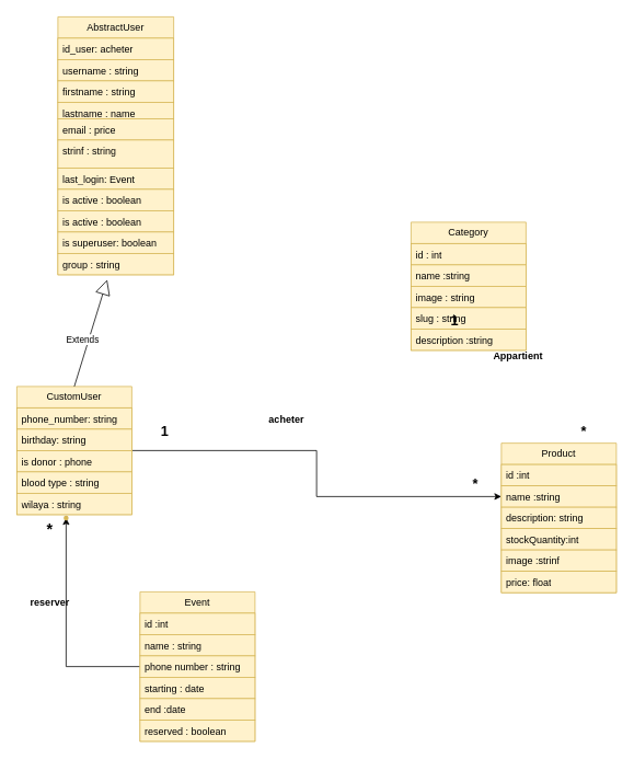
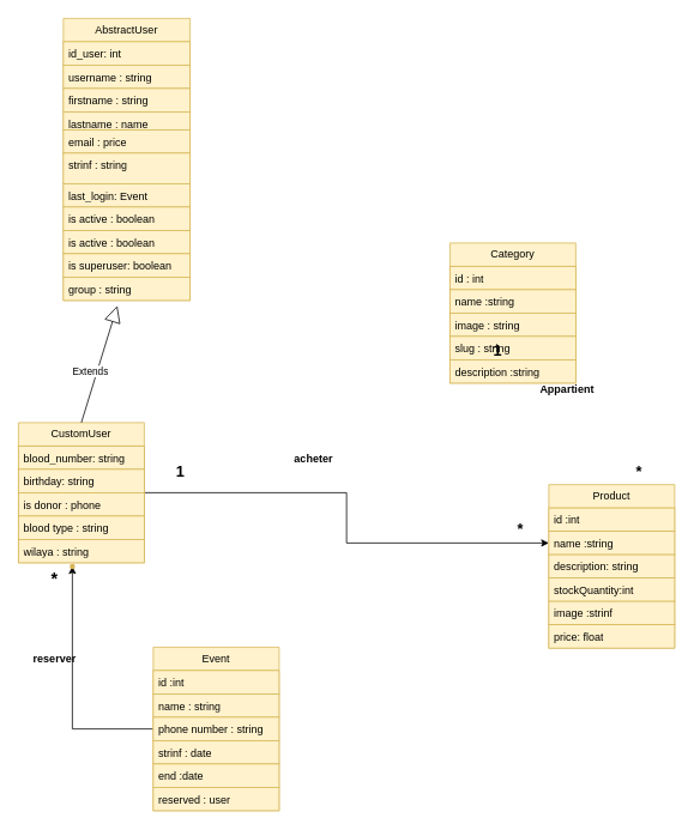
  <mxCell id="0" />
  <mxCell id="1" parent="0" />
  <mxCell id="2" value="AbstractUser" style="swimlane;fontStyle=0;childLayout=stackLayout;horizontal=1;startSize=26;fillColor=#fff2cc;horizontalStack=0;resizeParent=1;resizeParentMax=0;resizeLast=0;collapsible=1;marginBottom=0;whiteSpace=wrap;html=1;strokeColor=#d6b656;" parent="1" vertex="1"><mxGeometry x="70" y="20" width="141" height="314" as="geometry" /></mxCell>
- <mxCell id="3" value="id_user: acheter" style="text;strokeColor=#d6b656;fillColor=#fff2cc;align=left;verticalAlign=top;spacingLeft=4;spacingRight=4;overflow=hidden;rotatable=0;points=[[0,0.5],[1,0.5]];portConstraint=eastwest;whiteSpace=wrap;html=1;" parent="2" vertex="1"><mxGeometry y="26" width="141" height="26" as="geometry" /></mxCell>
+ <mxCell id="3" value="id_user: int" style="text;strokeColor=#d6b656;fillColor=#fff2cc;align=left;verticalAlign=top;spacingLeft=4;spacingRight=4;overflow=hidden;rotatable=0;points=[[0,0.5],[1,0.5]];portConstraint=eastwest;whiteSpace=wrap;html=1;" parent="2" vertex="1"><mxGeometry y="26" width="141" height="26" as="geometry" /></mxCell>
  <mxCell id="4" value="username : string" style="text;strokeColor=#d6b656;fillColor=#fff2cc;align=left;verticalAlign=top;spacingLeft=4;spacingRight=4;overflow=hidden;rotatable=0;points=[[0,0.5],[1,0.5]];portConstraint=eastwest;whiteSpace=wrap;html=1;" parent="2" vertex="1"><mxGeometry y="52" width="141" height="26" as="geometry" /></mxCell>
  <mxCell id="5" value="firstname : string" style="text;strokeColor=#d6b656;fillColor=#fff2cc;align=left;verticalAlign=top;spacingLeft=4;spacingRight=4;overflow=hidden;rotatable=0;points=[[0,0.5],[1,0.5]];portConstraint=eastwest;whiteSpace=wrap;html=1;" parent="2" vertex="1"><mxGeometry y="78" width="141" height="26" as="geometry" /></mxCell>
  <mxCell id="6" value="lastname : name" style="text;strokeColor=#d6b656;fillColor=#fff2cc;align=left;verticalAlign=top;spacingLeft=4;spacingRight=4;overflow=hidden;rotatable=0;points=[[0,0.5],[1,0.5]];portConstraint=eastwest;whiteSpace=wrap;html=1;" parent="2" vertex="1"><mxGeometry y="104" width="141" height="20" as="geometry" /></mxCell>
  <mxCell id="7" value="email : price&lt;div&gt;&lt;br&gt;&lt;/div&gt;" style="text;strokeColor=#d6b656;fillColor=#fff2cc;align=left;verticalAlign=top;spacingLeft=4;spacingRight=4;overflow=hidden;rotatable=0;points=[[0,0.5],[1,0.5]];portConstraint=eastwest;whiteSpace=wrap;html=1;" parent="2" vertex="1"><mxGeometry y="124" width="141" height="26" as="geometry" /></mxCell>
  <mxCell id="8" value="&lt;div&gt;strinf : string&lt;/div&gt;" style="text;strokeColor=#d6b656;fillColor=#fff2cc;align=left;verticalAlign=top;spacingLeft=4;spacingRight=4;overflow=hidden;rotatable=0;points=[[0,0.5],[1,0.5]];portConstraint=eastwest;whiteSpace=wrap;html=1;" parent="2" vertex="1"><mxGeometry y="150" width="141" height="34" as="geometry" /></mxCell>
  <mxCell id="9" value="last_login: Event" style="text;strokeColor=#d6b656;fillColor=#fff2cc;align=left;verticalAlign=top;spacingLeft=4;spacingRight=4;overflow=hidden;rotatable=0;points=[[0,0.5],[1,0.5]];portConstraint=eastwest;whiteSpace=wrap;html=1;" parent="2" vertex="1"><mxGeometry y="184" width="141" height="26" as="geometry" /></mxCell>
  <mxCell id="10" value="is active : boolean" style="text;strokeColor=#d6b656;fillColor=#fff2cc;align=left;verticalAlign=top;spacingLeft=4;spacingRight=4;overflow=hidden;rotatable=0;points=[[0,0.5],[1,0.5]];portConstraint=eastwest;whiteSpace=wrap;html=1;" parent="2" vertex="1"><mxGeometry y="210" width="141" height="26" as="geometry" /></mxCell>
  <mxCell id="11" value="is active : boolean" style="text;strokeColor=#d6b656;fillColor=#fff2cc;align=left;verticalAlign=top;spacingLeft=4;spacingRight=4;overflow=hidden;rotatable=0;points=[[0,0.5],[1,0.5]];portConstraint=eastwest;whiteSpace=wrap;html=1;" parent="2" vertex="1"><mxGeometry y="236" width="141" height="26" as="geometry" /></mxCell>
  <mxCell id="12" value="is superuser: boolean" style="text;strokeColor=#d6b656;fillColor=#fff2cc;align=left;verticalAlign=top;spacingLeft=4;spacingRight=4;overflow=hidden;rotatable=0;points=[[0,0.5],[1,0.5]];portConstraint=eastwest;whiteSpace=wrap;html=1;" parent="2" vertex="1"><mxGeometry y="262" width="141" height="26" as="geometry" /></mxCell>
  <mxCell id="13" value="&lt;div&gt;group : string&lt;/div&gt;" style="text;strokeColor=#d6b656;fillColor=#fff2cc;align=left;verticalAlign=top;spacingLeft=4;spacingRight=4;overflow=hidden;rotatable=0;points=[[0,0.5],[1,0.5]];portConstraint=eastwest;whiteSpace=wrap;html=1;" parent="2" vertex="1"><mxGeometry y="288" width="141" height="26" as="geometry" /></mxCell>
  <mxCell id="14" style="edgeStyle=orthogonalEdgeStyle;rounded=0;orthogonalLoop=1;jettySize=auto;html=1;entryX=0;entryY=0.5;entryDx=0;entryDy=0;" parent="1" source="15" target="35" edge="1"><mxGeometry relative="1" as="geometry" /></mxCell>
  <mxCell id="15" value="CustomUser" style="swimlane;fontStyle=0;childLayout=stackLayout;horizontal=1;startSize=26;fillColor=#fff2cc;horizontalStack=0;resizeParent=1;resizeParentMax=0;resizeLast=0;collapsible=1;marginBottom=0;whiteSpace=wrap;html=1;strokeColor=#d6b656;" parent="1" vertex="1"><mxGeometry x="20" y="470" width="140" height="156" as="geometry" /></mxCell>
- <mxCell id="16" value="phone_number: string" style="text;strokeColor=#d6b656;fillColor=#fff2cc;align=left;verticalAlign=top;spacingLeft=4;spacingRight=4;overflow=hidden;rotatable=0;points=[[0,0.5],[1,0.5]];portConstraint=eastwest;whiteSpace=wrap;html=1;" parent="15" vertex="1"><mxGeometry y="26" width="140" height="26" as="geometry" /></mxCell>
+ <mxCell id="16" value="blood_number: string" style="text;strokeColor=#d6b656;fillColor=#fff2cc;align=left;verticalAlign=top;spacingLeft=4;spacingRight=4;overflow=hidden;rotatable=0;points=[[0,0.5],[1,0.5]];portConstraint=eastwest;whiteSpace=wrap;html=1;" parent="15" vertex="1"><mxGeometry y="26" width="140" height="26" as="geometry" /></mxCell>
  <mxCell id="17" value="birthday: string" style="text;strokeColor=#d6b656;fillColor=#fff2cc;align=left;verticalAlign=top;spacingLeft=4;spacingRight=4;overflow=hidden;rotatable=0;points=[[0,0.5],[1,0.5]];portConstraint=eastwest;whiteSpace=wrap;html=1;" parent="15" vertex="1"><mxGeometry y="52" width="140" height="26" as="geometry" /></mxCell>
  <mxCell id="18" value="is donor : phone" style="text;strokeColor=#d6b656;fillColor=#fff2cc;align=left;verticalAlign=top;spacingLeft=4;spacingRight=4;overflow=hidden;rotatable=0;points=[[0,0.5],[1,0.5]];portConstraint=eastwest;whiteSpace=wrap;html=1;" parent="15" vertex="1"><mxGeometry y="78" width="140" height="26" as="geometry" /></mxCell>
  <mxCell id="19" value="blood type : string" style="text;strokeColor=#d6b656;fillColor=#fff2cc;align=left;verticalAlign=top;spacingLeft=4;spacingRight=4;overflow=hidden;rotatable=0;points=[[0,0.5],[1,0.5]];portConstraint=eastwest;whiteSpace=wrap;html=1;" parent="15" vertex="1"><mxGeometry y="104" width="140" height="26" as="geometry" /></mxCell>
  <mxCell id="20" value="wilaya : string" style="text;strokeColor=#d6b656;fillColor=#fff2cc;align=left;verticalAlign=top;spacingLeft=4;spacingRight=4;overflow=hidden;rotatable=0;points=[[0,0.5],[1,0.5]];portConstraint=eastwest;whiteSpace=wrap;html=1;" parent="15" vertex="1"><mxGeometry y="130" width="140" height="26" as="geometry" /></mxCell>
  <mxCell id="21" value="Extends" style="endArrow=block;endSize=16;endFill=0;html=1;rounded=0;exitX=0.5;exitY=0;exitDx=0;exitDy=0;" parent="1" source="15" edge="1"><mxGeometry x="-0.166" y="7" width="160" relative="1" as="geometry"><mxPoint x="180" y="478" as="sourcePoint" /><mxPoint x="130" y="340" as="targetPoint" /><Array as="points" /><mxPoint as="offset" /></mxGeometry></mxCell>
  <mxCell id="22" value="" style="edgeStyle=orthogonalEdgeStyle;rounded=0;orthogonalLoop=1;jettySize=auto;html=1;" parent="1" source="23" target="30" edge="1"><mxGeometry relative="1" as="geometry" /></mxCell>
  <mxCell id="23" value="Event" style="swimlane;fontStyle=0;childLayout=stackLayout;horizontal=1;startSize=26;fillColor=#fff2cc;horizontalStack=0;resizeParent=1;resizeParentMax=0;resizeLast=0;collapsible=1;marginBottom=0;whiteSpace=wrap;html=1;strokeColor=#d6b656;" parent="1" vertex="1"><mxGeometry x="170" y="720" width="140" height="182" as="geometry" /></mxCell>
  <mxCell id="24" value="id :int&lt;div&gt;&lt;br&gt;&lt;/div&gt;" style="text;strokeColor=#d6b656;fillColor=#fff2cc;align=left;verticalAlign=top;spacingLeft=4;spacingRight=4;overflow=hidden;rotatable=0;points=[[0,0.5],[1,0.5]];portConstraint=eastwest;whiteSpace=wrap;html=1;" parent="23" vertex="1"><mxGeometry y="26" width="140" height="26" as="geometry" /></mxCell>
  <mxCell id="25" value="name : string" style="text;strokeColor=#d6b656;fillColor=#fff2cc;align=left;verticalAlign=top;spacingLeft=4;spacingRight=4;overflow=hidden;rotatable=0;points=[[0,0.5],[1,0.5]];portConstraint=eastwest;whiteSpace=wrap;html=1;" parent="23" vertex="1"><mxGeometry y="52" width="140" height="26" as="geometry" /></mxCell>
  <mxCell id="26" value="phone number : string" style="text;strokeColor=#d6b656;fillColor=#fff2cc;align=left;verticalAlign=top;spacingLeft=4;spacingRight=4;overflow=hidden;rotatable=0;points=[[0,0.5],[1,0.5]];portConstraint=eastwest;whiteSpace=wrap;html=1;" parent="23" vertex="1"><mxGeometry y="78" width="140" height="26" as="geometry" /></mxCell>
- <mxCell id="27" value="starting : date" style="text;strokeColor=#d6b656;fillColor=#fff2cc;align=left;verticalAlign=top;spacingLeft=4;spacingRight=4;overflow=hidden;rotatable=0;points=[[0,0.5],[1,0.5]];portConstraint=eastwest;whiteSpace=wrap;html=1;" parent="23" vertex="1"><mxGeometry y="104" width="140" height="26" as="geometry" /></mxCell>
+ <mxCell id="27" value="strinf : date" style="text;strokeColor=#d6b656;fillColor=#fff2cc;align=left;verticalAlign=top;spacingLeft=4;spacingRight=4;overflow=hidden;rotatable=0;points=[[0,0.5],[1,0.5]];portConstraint=eastwest;whiteSpace=wrap;html=1;" parent="23" vertex="1"><mxGeometry y="104" width="140" height="26" as="geometry" /></mxCell>
  <mxCell id="28" value="end :date" style="text;strokeColor=#d6b656;fillColor=#fff2cc;align=left;verticalAlign=top;spacingLeft=4;spacingRight=4;overflow=hidden;rotatable=0;points=[[0,0.5],[1,0.5]];portConstraint=eastwest;whiteSpace=wrap;html=1;" parent="23" vertex="1"><mxGeometry y="130" width="140" height="26" as="geometry" /></mxCell>
- <mxCell id="29" value="reserved : boolean" style="text;strokeColor=#d6b656;fillColor=#fff2cc;align=left;verticalAlign=top;spacingLeft=4;spacingRight=4;overflow=hidden;rotatable=0;points=[[0,0.5],[1,0.5]];portConstraint=eastwest;whiteSpace=wrap;html=1;" parent="23" vertex="1"><mxGeometry y="156" width="140" height="26" as="geometry" /></mxCell>
+ <mxCell id="29" value="reserved : user" style="text;strokeColor=#d6b656;fillColor=#fff2cc;align=left;verticalAlign=top;spacingLeft=4;spacingRight=4;overflow=hidden;rotatable=0;points=[[0,0.5],[1,0.5]];portConstraint=eastwest;whiteSpace=wrap;html=1;" parent="23" vertex="1"><mxGeometry y="156" width="140" height="26" as="geometry" /></mxCell>
  <mxCell id="30" value="" style="shape=waypoint;sketch=0;size=6;pointerEvents=1;points=[];fillColor=#fff2cc;resizable=0;rotatable=0;perimeter=centerPerimeter;snapToPoint=1;strokeColor=#d6b656;fontStyle=0;startSize=26;horizontal=1;" parent="1" vertex="1"><mxGeometry x="70" y="620" width="20" height="20" as="geometry" /></mxCell>
  <mxCell id="31" value="reserver" style="text;align=center;fontStyle=1;verticalAlign=middle;spacingLeft=3;spacingRight=3;strokeColor=none;rotatable=0;points=[[0,0.5],[1,0.5]];portConstraint=eastwest;html=1;" parent="1" vertex="1"><mxGeometry x="20" y="720" width="80" height="26" as="geometry" /></mxCell>
  <mxCell id="32" value="&lt;font style=&quot;font-size: 19px;&quot;&gt;*&lt;/font&gt;" style="text;align=center;fontStyle=1;verticalAlign=middle;spacingLeft=3;spacingRight=3;strokeColor=none;rotatable=0;points=[[0,0.5],[1,0.5]];portConstraint=eastwest;html=1;" parent="1" vertex="1"><mxGeometry x="50" y="631" width="20" height="26" as="geometry" /></mxCell>
  <mxCell id="33" value="Product" style="swimlane;fontStyle=0;childLayout=stackLayout;horizontal=1;startSize=26;fillColor=#fff2cc;horizontalStack=0;resizeParent=1;resizeParentMax=0;resizeLast=0;collapsible=1;marginBottom=0;whiteSpace=wrap;html=1;strokeColor=#d6b656;" parent="1" vertex="1"><mxGeometry x="610" y="539" width="140" height="182" as="geometry" /></mxCell>
  <mxCell id="34" value="id :int" style="text;strokeColor=#d6b656;fillColor=#fff2cc;align=left;verticalAlign=top;spacingLeft=4;spacingRight=4;overflow=hidden;rotatable=0;points=[[0,0.5],[1,0.5]];portConstraint=eastwest;whiteSpace=wrap;html=1;" parent="33" vertex="1"><mxGeometry y="26" width="140" height="26" as="geometry" /></mxCell>
  <mxCell id="35" value="name :string" style="text;strokeColor=#d6b656;fillColor=#fff2cc;align=left;verticalAlign=top;spacingLeft=4;spacingRight=4;overflow=hidden;rotatable=0;points=[[0,0.5],[1,0.5]];portConstraint=eastwest;whiteSpace=wrap;html=1;" parent="33" vertex="1"><mxGeometry y="52" width="140" height="26" as="geometry" /></mxCell>
  <mxCell id="36" value="description: string" style="text;strokeColor=#d6b656;fillColor=#fff2cc;align=left;verticalAlign=top;spacingLeft=4;spacingRight=4;overflow=hidden;rotatable=0;points=[[0,0.5],[1,0.5]];portConstraint=eastwest;whiteSpace=wrap;html=1;" parent="33" vertex="1"><mxGeometry y="78" width="140" height="26" as="geometry" /></mxCell>
  <mxCell id="37" value="stockQuantity:int" style="text;strokeColor=#d6b656;fillColor=#fff2cc;align=left;verticalAlign=top;spacingLeft=4;spacingRight=4;overflow=hidden;rotatable=0;points=[[0,0.5],[1,0.5]];portConstraint=eastwest;whiteSpace=wrap;html=1;" parent="33" vertex="1"><mxGeometry y="104" width="140" height="26" as="geometry" /></mxCell>
  <mxCell id="38" value="image :strinf" style="text;strokeColor=#d6b656;fillColor=#fff2cc;align=left;verticalAlign=top;spacingLeft=4;spacingRight=4;overflow=hidden;rotatable=0;points=[[0,0.5],[1,0.5]];portConstraint=eastwest;whiteSpace=wrap;html=1;" parent="33" vertex="1"><mxGeometry y="130" width="140" height="26" as="geometry" /></mxCell>
  <mxCell id="39" value="price: float" style="text;strokeColor=#d6b656;fillColor=#fff2cc;align=left;verticalAlign=top;spacingLeft=4;spacingRight=4;overflow=hidden;rotatable=0;points=[[0,0.5],[1,0.5]];portConstraint=eastwest;whiteSpace=wrap;html=1;" parent="33" vertex="1"><mxGeometry y="156" width="140" height="26" as="geometry" /></mxCell>
  <mxCell id="40" value="Category" style="swimlane;fontStyle=0;childLayout=stackLayout;horizontal=1;startSize=26;fillColor=#fff2cc;horizontalStack=0;resizeParent=1;resizeParentMax=0;resizeLast=0;collapsible=1;marginBottom=0;whiteSpace=wrap;html=1;strokeColor=#d6b656;" parent="1" vertex="1"><mxGeometry x="500" y="270" width="140" height="156" as="geometry" /></mxCell>
  <mxCell id="41" value="id : int" style="text;strokeColor=#d6b656;fillColor=#fff2cc;align=left;verticalAlign=top;spacingLeft=4;spacingRight=4;overflow=hidden;rotatable=0;points=[[0,0.5],[1,0.5]];portConstraint=eastwest;whiteSpace=wrap;html=1;" parent="40" vertex="1"><mxGeometry y="26" width="140" height="26" as="geometry" /></mxCell>
  <mxCell id="42" value="name :string" style="text;strokeColor=#d6b656;fillColor=#fff2cc;align=left;verticalAlign=top;spacingLeft=4;spacingRight=4;overflow=hidden;rotatable=0;points=[[0,0.5],[1,0.5]];portConstraint=eastwest;whiteSpace=wrap;html=1;" vertex="1" parent="40"><mxGeometry y="52" width="140" height="26" as="geometry" /></mxCell>
  <mxCell id="43" value="image : string" style="text;strokeColor=#d6b656;fillColor=#fff2cc;align=left;verticalAlign=top;spacingLeft=4;spacingRight=4;overflow=hidden;rotatable=0;points=[[0,0.5],[1,0.5]];portConstraint=eastwest;whiteSpace=wrap;html=1;" vertex="1" parent="40"><mxGeometry y="78" width="140" height="26" as="geometry" /></mxCell>
  <mxCell id="44" value="slug : string" style="text;strokeColor=#d6b656;fillColor=#fff2cc;align=left;verticalAlign=top;spacingLeft=4;spacingRight=4;overflow=hidden;rotatable=0;points=[[0,0.5],[1,0.5]];portConstraint=eastwest;whiteSpace=wrap;html=1;" parent="40" vertex="1"><mxGeometry y="104" width="140" height="26" as="geometry" /></mxCell>
  <mxCell id="45" value="description :string" style="text;strokeColor=#d6b656;fillColor=#fff2cc;align=left;verticalAlign=top;spacingLeft=4;spacingRight=4;overflow=hidden;rotatable=0;points=[[0,0.5],[1,0.5]];portConstraint=eastwest;whiteSpace=wrap;html=1;" parent="40" vertex="1"><mxGeometry y="130" width="140" height="26" as="geometry" /></mxCell>
  <mxCell id="46" value="Appartient" style="text;align=center;fontStyle=1;verticalAlign=middle;spacingLeft=3;spacingRight=3;strokeColor=none;rotatable=0;points=[[0,0.5],[1,0.5]];portConstraint=eastwest;html=1;" parent="1" vertex="1"><mxGeometry x="590" y="420" width="80" height="26" as="geometry" /></mxCell>
  <mxCell id="47" value="&lt;span style=&quot;font-size: 17px;&quot;&gt;1&lt;/span&gt;" style="text;align=center;fontStyle=1;verticalAlign=middle;spacingLeft=3;spacingRight=3;strokeColor=none;rotatable=0;points=[[0,0.5],[1,0.5]];portConstraint=eastwest;html=1;" parent="1" vertex="1"><mxGeometry x="513" y="378" width="80" height="26" as="geometry" /></mxCell>
  <mxCell id="48" value="&lt;font style=&quot;font-size: 17px;&quot;&gt;*&lt;/font&gt;" style="text;align=center;fontStyle=1;verticalAlign=middle;spacingLeft=3;spacingRight=3;strokeColor=none;rotatable=0;points=[[0,0.5],[1,0.5]];portConstraint=eastwest;html=1;" parent="1" vertex="1"><mxGeometry x="670" y="513" width="80" height="26" as="geometry" /></mxCell>
  <mxCell id="49" value="acheter" style="text;align=center;fontStyle=1;verticalAlign=middle;spacingLeft=3;spacingRight=3;strokeColor=none;rotatable=0;points=[[0,0.5],[1,0.5]];portConstraint=eastwest;html=1;" parent="1" vertex="1"><mxGeometry x="308" y="498" width="80" height="26" as="geometry" /></mxCell>
  <mxCell id="50" value="&lt;font style=&quot;font-size: 17px;&quot;&gt;*&lt;/font&gt;" style="text;align=center;fontStyle=1;verticalAlign=middle;spacingLeft=3;spacingRight=3;strokeColor=none;rotatable=0;points=[[0,0.5],[1,0.5]];portConstraint=eastwest;html=1;" parent="1" vertex="1"><mxGeometry x="538" y="576" width="80" height="26" as="geometry" /></mxCell>
  <mxCell id="51" value="&lt;span style=&quot;font-size: 17px;&quot;&gt;1&lt;/span&gt;" style="text;align=center;fontStyle=1;verticalAlign=middle;spacingLeft=3;spacingRight=3;strokeColor=none;rotatable=0;points=[[0,0.5],[1,0.5]];portConstraint=eastwest;html=1;" parent="1" vertex="1"><mxGeometry x="160" y="513" width="80" height="26" as="geometry" /></mxCell>
